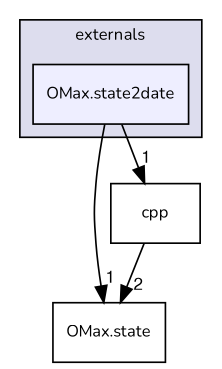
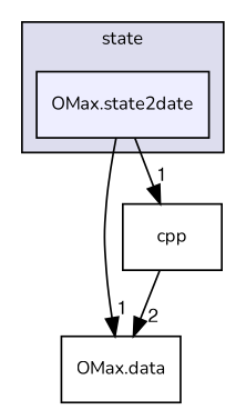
  digraph {
    compound=true
    fontname=Nunito
    node [fontname=Nunito fontsize=10 shape=box]
    edge [fontname=Nunito headlabel=1 labeldistance=1.5 labelfontname=FreeSans labelfontsize=10]
    n1 [fillcolor="#eeeeff" label="OMax.state2date" pencolor=black style=filled]
-   n2 [label="OMax.state"]
+   n2 [label="OMax.data"]
    n3 [label=cpp]
    subgraph cluster_1 {
      bgcolor="#ddddee"
      fontsize=10
-     label=externals
+     label=state
      pencolor=black
      n1
    }
    n1 -> n2
    n1 -> n3
    n3 -> n2 [headlabel=2]
  }
